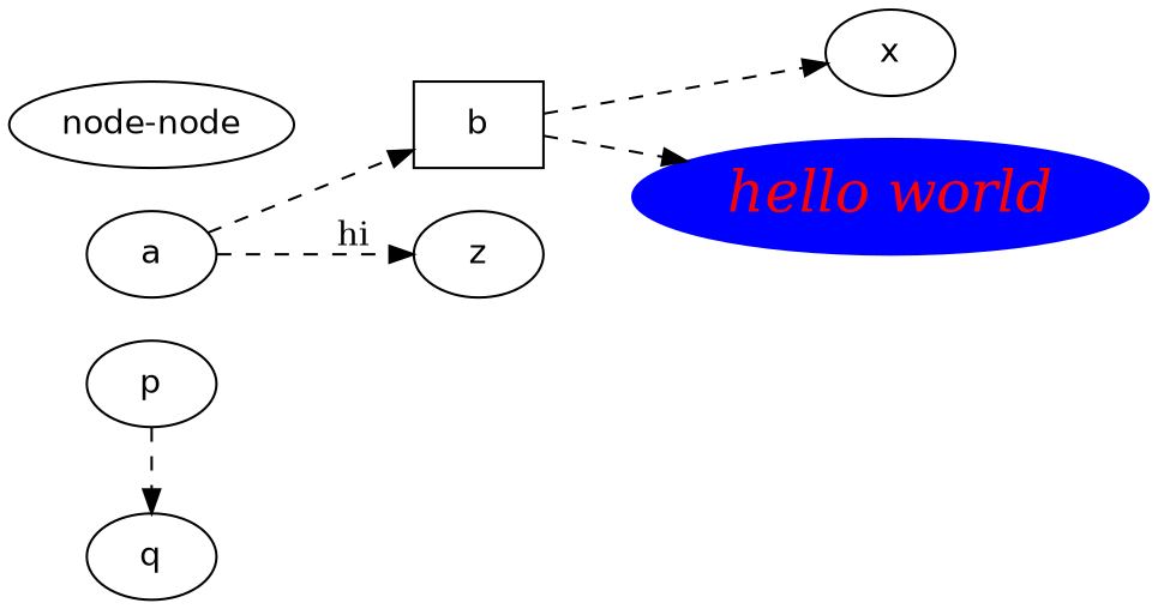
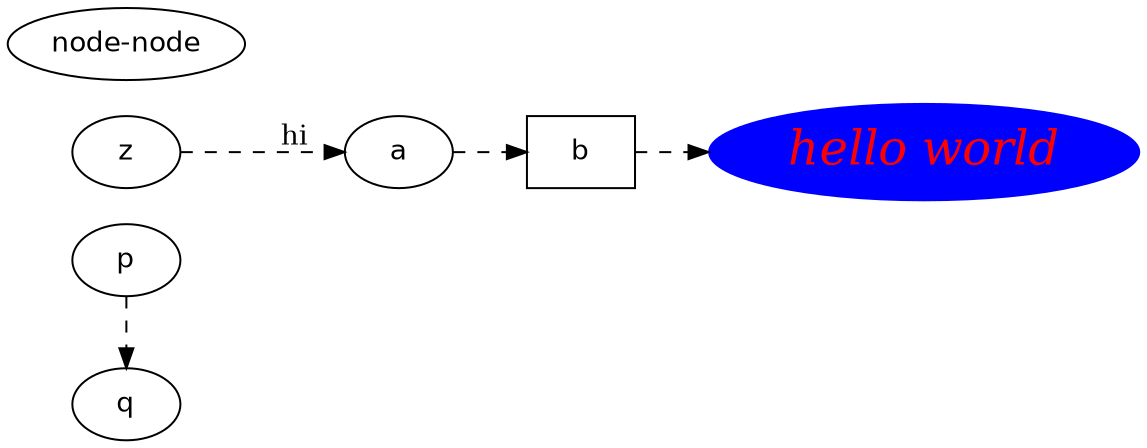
  digraph {
    penwidth=2.0
    rankdir=LR
    node [fontname=Helvetica]
    edge [style=dashed]
    p
    q
    b [shape=box]
-   x
    n5 [color=blue fontcolor=red fontname="Palatino-Italic" fontsize=24 label="hello world" style=filled]
    a
    z
    n8 [label="node-node"]
    subgraph sub_1 {
      rank=same
      p
      q
    }
    p -> q
-   b -> x
    b -> n5
    a -> b
-   a -> z [label=hi weight=100]
+   z -> a [label=hi weight=100]
  }
